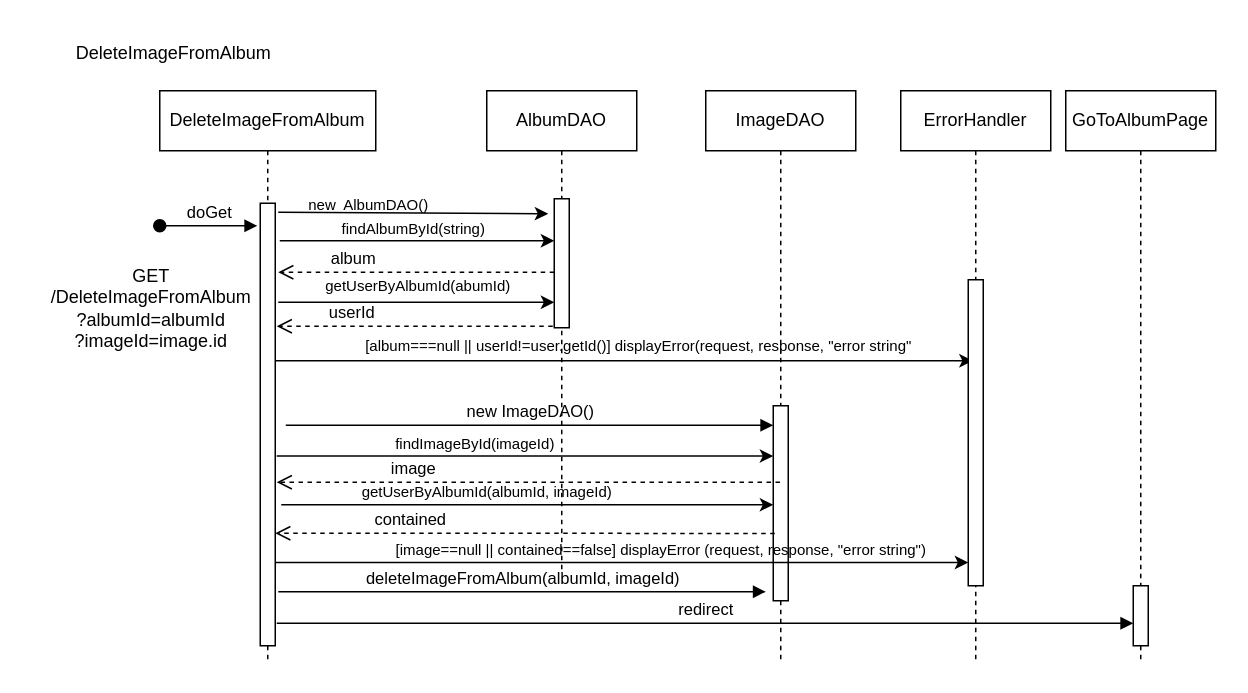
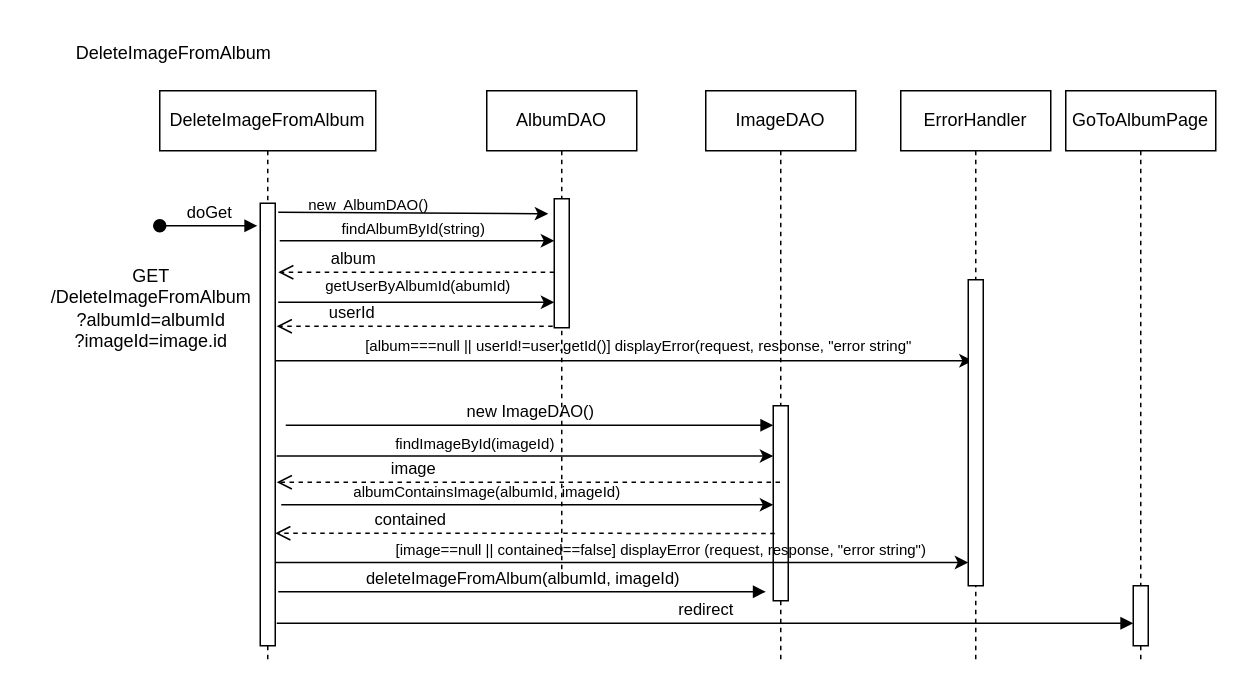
  <mxCell id="0" />
  <mxCell id="1" parent="0" />
  <mxCell id="2" value="&lt;span style=&quot;text-wrap: nowrap;&quot;&gt;DeleteImageFromAlbum&lt;/span&gt;" style="shape=umlLifeline;perimeter=lifelinePerimeter;whiteSpace=wrap;html=1;container=0;dropTarget=0;collapsible=0;recursiveResize=0;outlineConnect=0;portConstraint=eastwest;newEdgeStyle={&quot;edgeStyle&quot;:&quot;elbowEdgeStyle&quot;,&quot;elbow&quot;:&quot;vertical&quot;,&quot;curved&quot;:0,&quot;rounded&quot;:0};" parent="1" vertex="1"><mxGeometry x="106" y="60" width="144" height="380" as="geometry" /></mxCell>
  <mxCell id="3" value="" style="html=1;points=[];perimeter=orthogonalPerimeter;outlineConnect=0;targetShapes=umlLifeline;portConstraint=eastwest;newEdgeStyle={&quot;edgeStyle&quot;:&quot;elbowEdgeStyle&quot;,&quot;elbow&quot;:&quot;vertical&quot;,&quot;curved&quot;:0,&quot;rounded&quot;:0};" parent="2" vertex="1"><mxGeometry x="67" y="75" width="10" height="295" as="geometry" /></mxCell>
  <mxCell id="4" value="ImageDAO" style="shape=umlLifeline;perimeter=lifelinePerimeter;whiteSpace=wrap;html=1;container=0;dropTarget=0;collapsible=0;recursiveResize=0;outlineConnect=0;portConstraint=eastwest;newEdgeStyle={&quot;edgeStyle&quot;:&quot;elbowEdgeStyle&quot;,&quot;elbow&quot;:&quot;vertical&quot;,&quot;curved&quot;:0,&quot;rounded&quot;:0};" parent="1" vertex="1"><mxGeometry x="470" y="60" width="100" height="380" as="geometry" /></mxCell>
  <mxCell id="5" value="" style="html=1;points=[];perimeter=orthogonalPerimeter;outlineConnect=0;targetShapes=umlLifeline;portConstraint=eastwest;newEdgeStyle={&quot;edgeStyle&quot;:&quot;elbowEdgeStyle&quot;,&quot;elbow&quot;:&quot;vertical&quot;,&quot;curved&quot;:0,&quot;rounded&quot;:0};" parent="4" vertex="1"><mxGeometry x="45" y="210" width="10" height="130" as="geometry" /></mxCell>
  <mxCell id="6" value="new ImageDAO()" style="html=1;verticalAlign=bottom;endArrow=block;edgeStyle=elbowEdgeStyle;elbow=horizontal;curved=0;rounded=0;" parent="1" edge="1"><mxGeometry relative="1" as="geometry"><mxPoint x="190" y="283" as="sourcePoint" /><Array as="points"><mxPoint x="246" y="283" /></Array><mxPoint x="515" y="283" as="targetPoint" /></mxGeometry></mxCell>
  <mxCell id="7" value="GoToAlbumPage" style="shape=umlLifeline;perimeter=lifelinePerimeter;whiteSpace=wrap;html=1;container=0;dropTarget=0;collapsible=0;recursiveResize=0;outlineConnect=0;portConstraint=eastwest;newEdgeStyle={&quot;edgeStyle&quot;:&quot;elbowEdgeStyle&quot;,&quot;elbow&quot;:&quot;vertical&quot;,&quot;curved&quot;:0,&quot;rounded&quot;:0};" parent="1" vertex="1"><mxGeometry x="710" y="60" width="100" height="380" as="geometry" /></mxCell>
  <mxCell id="8" value="" style="html=1;points=[];perimeter=orthogonalPerimeter;outlineConnect=0;targetShapes=umlLifeline;portConstraint=eastwest;newEdgeStyle={&quot;edgeStyle&quot;:&quot;elbowEdgeStyle&quot;,&quot;elbow&quot;:&quot;vertical&quot;,&quot;curved&quot;:0,&quot;rounded&quot;:0};" parent="7" vertex="1"><mxGeometry x="45" y="330" width="10" height="40" as="geometry" /></mxCell>
  <mxCell id="9" value="redirect" style="html=1;verticalAlign=bottom;endArrow=block;edgeStyle=elbowEdgeStyle;elbow=horizontal;curved=0;rounded=0;" parent="1" edge="1"><mxGeometry relative="1" as="geometry"><mxPoint x="184" y="415" as="sourcePoint" /><Array as="points"><mxPoint x="252" y="415" /></Array><mxPoint x="755" y="415" as="targetPoint" /></mxGeometry></mxCell>
  <mxCell id="10" value="deleteImageFromAlbum(albumId, imageId)" style="html=1;verticalAlign=bottom;endArrow=block;edgeStyle=elbowEdgeStyle;elbow=horizontal;curved=0;rounded=0;" parent="1" edge="1"><mxGeometry x="0.001" relative="1" as="geometry"><mxPoint x="185.003" y="394" as="sourcePoint" /><Array as="points"><mxPoint x="253.17" y="379" /></Array><mxPoint x="510" y="394" as="targetPoint" /><mxPoint as="offset" /></mxGeometry></mxCell>
  <mxCell id="11" value="doGet" style="html=1;verticalAlign=bottom;startArrow=oval;endArrow=block;startSize=8;edgeStyle=elbowEdgeStyle;elbow=horizontal;curved=0;rounded=0;" parent="1" edge="1"><mxGeometry relative="1" as="geometry"><mxPoint x="106" y="150" as="sourcePoint" /><mxPoint x="171" y="150" as="targetPoint" /></mxGeometry></mxCell>
  <mxCell id="12" value="DeleteImageFromAlbum" style="text;html=1;align=center;verticalAlign=middle;resizable=0;points=[];autosize=1;strokeColor=none;fillColor=none;" parent="1" vertex="1"><mxGeometry x="40" y="20" width="150" height="30" as="geometry" /></mxCell>
  <mxCell id="13" value="GET&lt;div&gt;/DeleteImageFromAlbum&lt;/div&gt;&lt;div&gt;?albumId=albumId&lt;/div&gt;&lt;div&gt;?imageId=image.id&lt;/div&gt;" style="text;html=1;align=center;verticalAlign=middle;resizable=0;points=[];autosize=1;strokeColor=none;fillColor=none;" parent="1" vertex="1"><mxGeometry y="170" width="160" height="70" as="geometry" x="20" /></mxCell>
  <mxCell id="14" value="AlbumDAO" style="shape=umlLifeline;perimeter=lifelinePerimeter;whiteSpace=wrap;html=1;container=0;dropTarget=0;collapsible=0;recursiveResize=0;outlineConnect=0;portConstraint=eastwest;newEdgeStyle={&quot;edgeStyle&quot;:&quot;elbowEdgeStyle&quot;,&quot;elbow&quot;:&quot;vertical&quot;,&quot;curved&quot;:0,&quot;rounded&quot;:0};" vertex="1" parent="1"><mxGeometry x="324" y="60" width="100" height="321" as="geometry" /></mxCell>
  <mxCell id="15" value="" style="html=1;points=[];perimeter=orthogonalPerimeter;outlineConnect=0;targetShapes=umlLifeline;portConstraint=eastwest;newEdgeStyle={&quot;edgeStyle&quot;:&quot;elbowEdgeStyle&quot;,&quot;elbow&quot;:&quot;vertical&quot;,&quot;curved&quot;:0,&quot;rounded&quot;:0};" vertex="1" parent="14"><mxGeometry x="45" y="72" width="10" height="86" as="geometry" /></mxCell>
  <mxCell id="16" value="" style="endArrow=classic;html=1;rounded=0;exitX=0.025;exitY=1.03;exitDx=0;exitDy=0;exitPerimeter=0;" edge="1" parent="1"><mxGeometry width="50" height="50" relative="1" as="geometry"><mxPoint x="185" y="141" as="sourcePoint" /><mxPoint x="365" y="142" as="targetPoint" /></mxGeometry></mxCell>
  <mxCell id="17" value="" style="endArrow=classic;html=1;rounded=0;exitX=0.025;exitY=1.03;exitDx=0;exitDy=0;exitPerimeter=0;" edge="1" parent="1" target="15"><mxGeometry width="50" height="50" relative="1" as="geometry"><mxPoint x="186" y="160" as="sourcePoint" /><mxPoint x="360" y="161" as="targetPoint" /></mxGeometry></mxCell>
  <mxCell id="18" value="" style="endArrow=classic;html=1;rounded=0;exitX=0.025;exitY=1.03;exitDx=0;exitDy=0;exitPerimeter=0;" edge="1" parent="1"><mxGeometry width="50" height="50" relative="1" as="geometry"><mxPoint x="185" y="201" as="sourcePoint" /><mxPoint x="369" y="201" as="targetPoint" /></mxGeometry></mxCell>
  <mxCell id="19" value="&lt;font style=&quot;font-size: 10px;&quot;&gt;new&amp;nbsp; AlbumDAO()&lt;/font&gt;" style="text;html=1;align=center;verticalAlign=middle;resizable=0;points=[];autosize=1;strokeColor=none;fillColor=none;" vertex="1" parent="1"><mxGeometry x="195" y="121" width="100" height="30" as="geometry" /></mxCell>
  <mxCell id="20" value="&lt;span style=&quot;font-size: 10px;&quot;&gt;findAlbumById(string)&lt;/span&gt;" style="text;html=1;align=center;verticalAlign=middle;resizable=0;points=[];autosize=1;strokeColor=none;fillColor=none;" vertex="1" parent="1"><mxGeometry x="210" y="137" width="130" height="30" as="geometry" /></mxCell>
  <mxCell id="21" value="album" style="html=1;verticalAlign=bottom;endArrow=open;dashed=1;endSize=8;edgeStyle=elbowEdgeStyle;elbow=vertical;curved=0;rounded=0;" edge="1" parent="1" source="15"><mxGeometry x="0.459" relative="1" as="geometry"><mxPoint x="185" y="181" as="targetPoint" /><Array as="points"><mxPoint x="315" y="181" /></Array><mxPoint x="308" y="177" as="sourcePoint" /><mxPoint as="offset" /></mxGeometry></mxCell>
  <mxCell id="22" value="&lt;span style=&quot;font-size: 10px;&quot;&gt;getUserByAlbumId(abumId)&lt;/span&gt;" style="text;html=1;align=center;verticalAlign=middle;resizable=0;points=[];autosize=1;strokeColor=none;fillColor=none;" vertex="1" parent="1"><mxGeometry x="203" y="175" width="150" height="30" as="geometry" /></mxCell>
  <mxCell id="23" value="" style="endArrow=classic;html=1;rounded=0;" edge="1" parent="1"><mxGeometry width="50" height="50" relative="1" as="geometry"><mxPoint x="183" y="240" as="sourcePoint" /><mxPoint x="648" y="240" as="targetPoint" /></mxGeometry></mxCell>
  <mxCell id="24" value="&lt;span style=&quot;font-size: 10px;&quot;&gt;[album===null || userId!=user.getId()] displayError(request, response, &quot;error string&quot;&lt;/span&gt;" style="text;html=1;align=center;verticalAlign=middle;resizable=0;points=[];autosize=1;strokeColor=none;fillColor=none;" vertex="1" parent="1"><mxGeometry x="230" y="215" width="390" height="30" as="geometry" /></mxCell>
  <mxCell id="25" value="userId" style="html=1;verticalAlign=bottom;endArrow=open;dashed=1;endSize=8;edgeStyle=elbowEdgeStyle;elbow=vertical;curved=0;rounded=0;" edge="1" parent="1"><mxGeometry x="0.459" relative="1" as="geometry"><mxPoint x="184" y="217" as="targetPoint" /><Array as="points"><mxPoint x="314" y="217" /></Array><mxPoint x="368" y="217" as="sourcePoint" /><mxPoint as="offset" /></mxGeometry></mxCell>
  <mxCell id="26" value="ErrorHandler" style="shape=umlLifeline;perimeter=lifelinePerimeter;whiteSpace=wrap;html=1;container=0;dropTarget=0;collapsible=0;recursiveResize=0;outlineConnect=0;portConstraint=eastwest;newEdgeStyle={&quot;edgeStyle&quot;:&quot;elbowEdgeStyle&quot;,&quot;elbow&quot;:&quot;vertical&quot;,&quot;curved&quot;:0,&quot;rounded&quot;:0};" vertex="1" parent="1"><mxGeometry x="600" y="60" width="100" height="380" as="geometry" /></mxCell>
  <mxCell id="27" value="" style="html=1;points=[];perimeter=orthogonalPerimeter;outlineConnect=0;targetShapes=umlLifeline;portConstraint=eastwest;newEdgeStyle={&quot;edgeStyle&quot;:&quot;elbowEdgeStyle&quot;,&quot;elbow&quot;:&quot;vertical&quot;,&quot;curved&quot;:0,&quot;rounded&quot;:0};" vertex="1" parent="26"><mxGeometry x="45" y="126" width="10" height="204" as="geometry" /></mxCell>
  <mxCell id="28" value="" style="endArrow=classic;html=1;rounded=0;exitX=1.02;exitY=0.085;exitDx=0;exitDy=0;exitPerimeter=0;" edge="1" parent="1" target="5"><mxGeometry width="50" height="50" relative="1" as="geometry"><mxPoint x="184" y="303.5" as="sourcePoint" /><mxPoint x="488" y="303.5" as="targetPoint" /></mxGeometry></mxCell>
  <mxCell id="29" value="image" style="html=1;verticalAlign=bottom;endArrow=open;dashed=1;endSize=8;edgeStyle=elbowEdgeStyle;elbow=vertical;curved=0;rounded=0;" edge="1" parent="1" source="4"><mxGeometry x="0.459" relative="1" as="geometry"><mxPoint x="184" y="321" as="targetPoint" /><Array as="points"><mxPoint x="550" y="321" /></Array><mxPoint x="488" y="320.948" as="sourcePoint" /><mxPoint as="offset" /></mxGeometry></mxCell>
  <mxCell id="30" value="" style="endArrow=classic;html=1;rounded=0;exitX=1.02;exitY=0.085;exitDx=0;exitDy=0;exitPerimeter=0;" edge="1" parent="1" target="5"><mxGeometry width="50" height="50" relative="1" as="geometry"><mxPoint x="187" y="336" as="sourcePoint" /><mxPoint x="488" y="336" as="targetPoint" /></mxGeometry></mxCell>
- <mxCell id="31" value="&lt;span style=&quot;font-size: 10px;&quot;&gt;getUserByAlbumId(albumId, imageId)&lt;/span&gt;" style="text;html=1;align=center;verticalAlign=middle;resizable=0;points=[];autosize=1;strokeColor=none;fillColor=none;" vertex="1" parent="1"><mxGeometry x="224" y="312" width="200" height="30" as="geometry" /></mxCell>
+ <mxCell id="31" value="&lt;span style=&quot;font-size: 10px;&quot;&gt;albumContainsImage(albumId, imageId)&lt;/span&gt;" style="text;html=1;align=center;verticalAlign=middle;resizable=0;points=[];autosize=1;strokeColor=none;fillColor=none;" vertex="1" parent="1"><mxGeometry x="224" y="312" width="200" height="30" as="geometry" /></mxCell>
  <mxCell id="32" value="contained" style="html=1;verticalAlign=bottom;endArrow=open;dashed=1;endSize=8;edgeStyle=elbowEdgeStyle;elbow=vertical;curved=0;rounded=0;" edge="1" parent="1"><mxGeometry x="0.459" relative="1" as="geometry"><mxPoint x="183" y="355" as="targetPoint" /><Array as="points"><mxPoint x="548" y="355" /></Array><mxPoint x="516" y="355.121" as="sourcePoint" /><mxPoint as="offset" /></mxGeometry></mxCell>
  <mxCell id="33" value="&lt;span style=&quot;font-size: 10px;&quot;&gt;findImageById(imageId)&lt;/span&gt;" style="text;html=1;align=center;verticalAlign=middle;resizable=0;points=[];autosize=1;strokeColor=none;fillColor=none;" vertex="1" parent="1"><mxGeometry x="251" y="280" width="130" height="30" as="geometry" /></mxCell>
  <mxCell id="34" value="" style="endArrow=classic;html=1;rounded=0;" edge="1" parent="1" target="27"><mxGeometry width="50" height="50" relative="1" as="geometry"><mxPoint x="183" y="374.5" as="sourcePoint" /><mxPoint x="600" y="375" as="targetPoint" /></mxGeometry></mxCell>
  <mxCell id="35" value="&lt;span style=&quot;font-size: 10px;&quot;&gt;[image==null || contained==false] displayError (request, response, &quot;error string&quot;)&lt;/span&gt;" style="text;html=1;align=center;verticalAlign=middle;resizable=0;points=[];autosize=1;strokeColor=none;fillColor=none;" vertex="1" parent="1"><mxGeometry x="250" y="351" width="380" height="30" as="geometry" /></mxCell>
